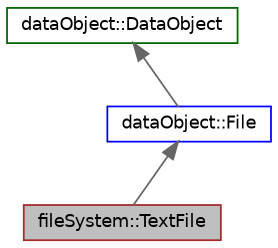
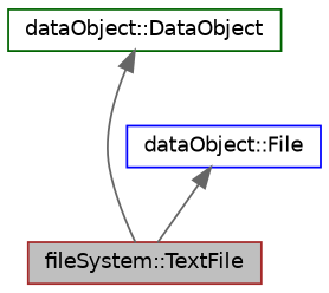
  digraph {
    node [fillcolor=white fontname=Helvetica fontsize=10 shape=record style=filled]
    edge [color=gray40 dir=back fontname=Helvetica fontsize=10 labelfontname=Helvetica labelfontsize=10 style=solid]
    n1 [color=brown fillcolor=grey75 fontcolor=black height=0.2 label="fileSystem::TextFile" width=0.4]
    n2 [color=blue height=0.2 label="dataObject::File" width=0.4]
    n3 [color=darkgreen height=0.2 label="dataObject::DataObject" width=0.4]
    n2 -> n1
-   n3 -> n2
+   n3 -> n1
  }
